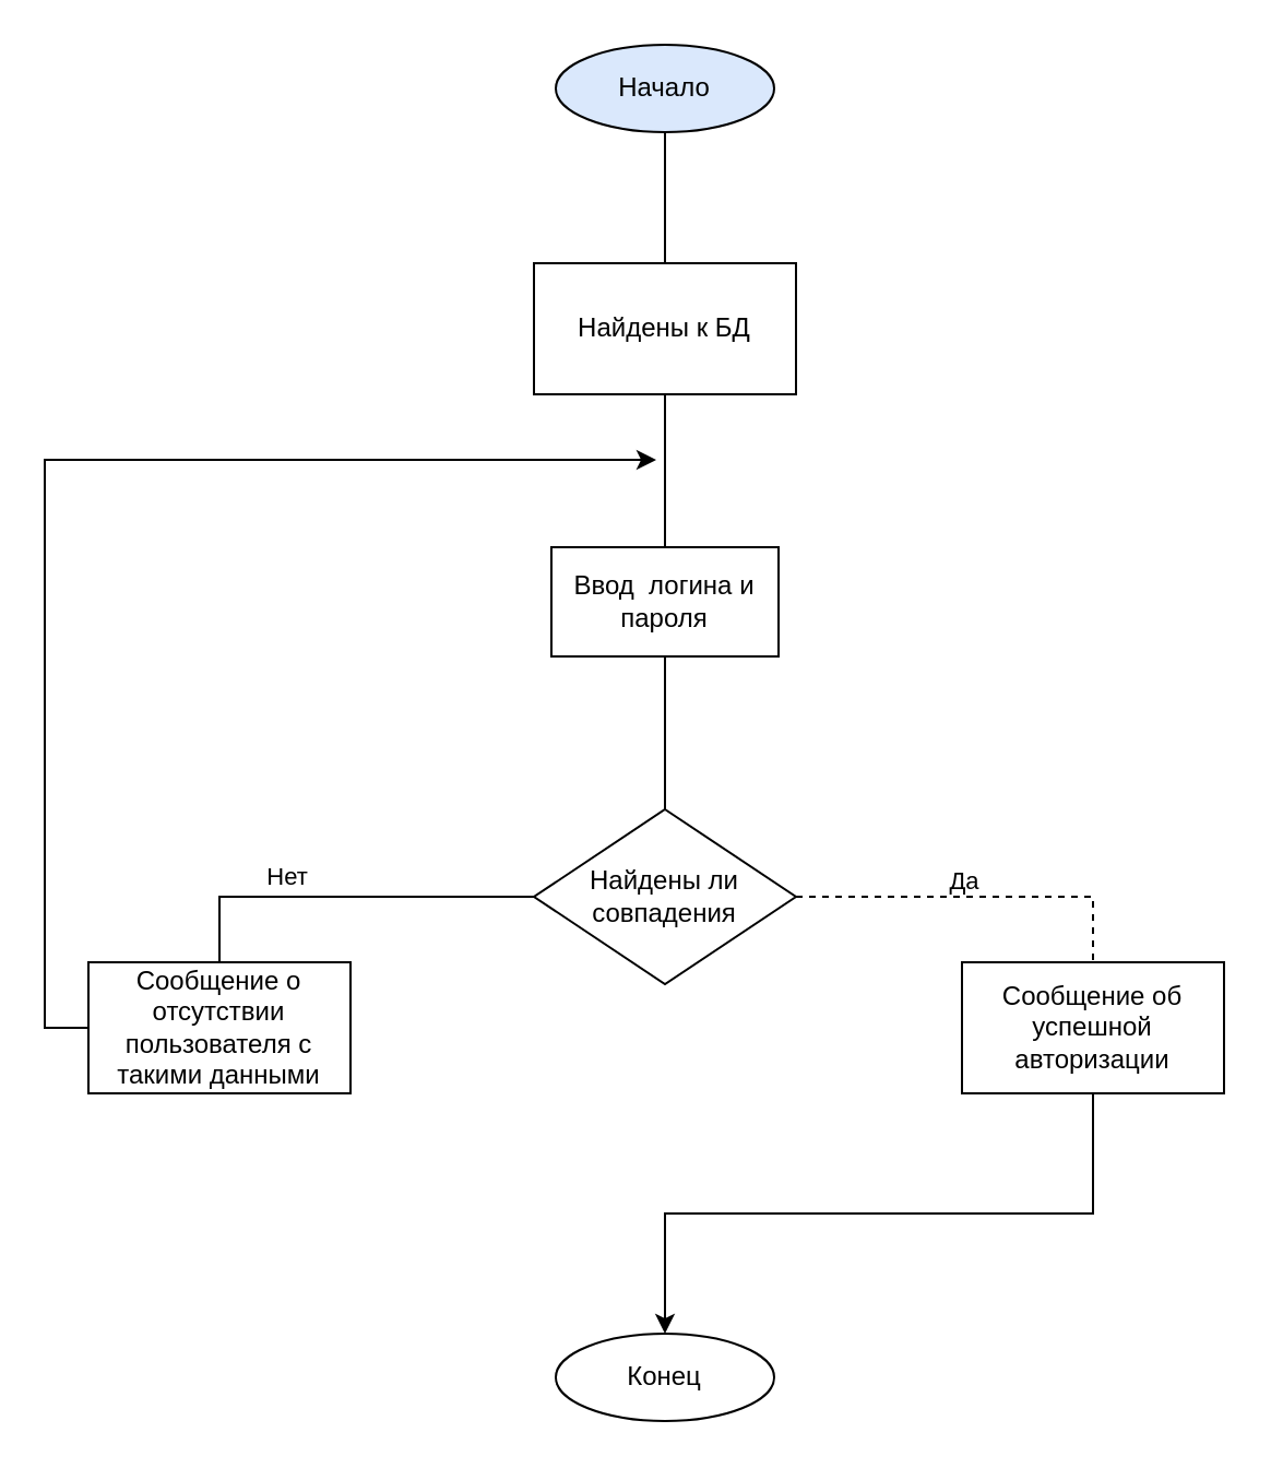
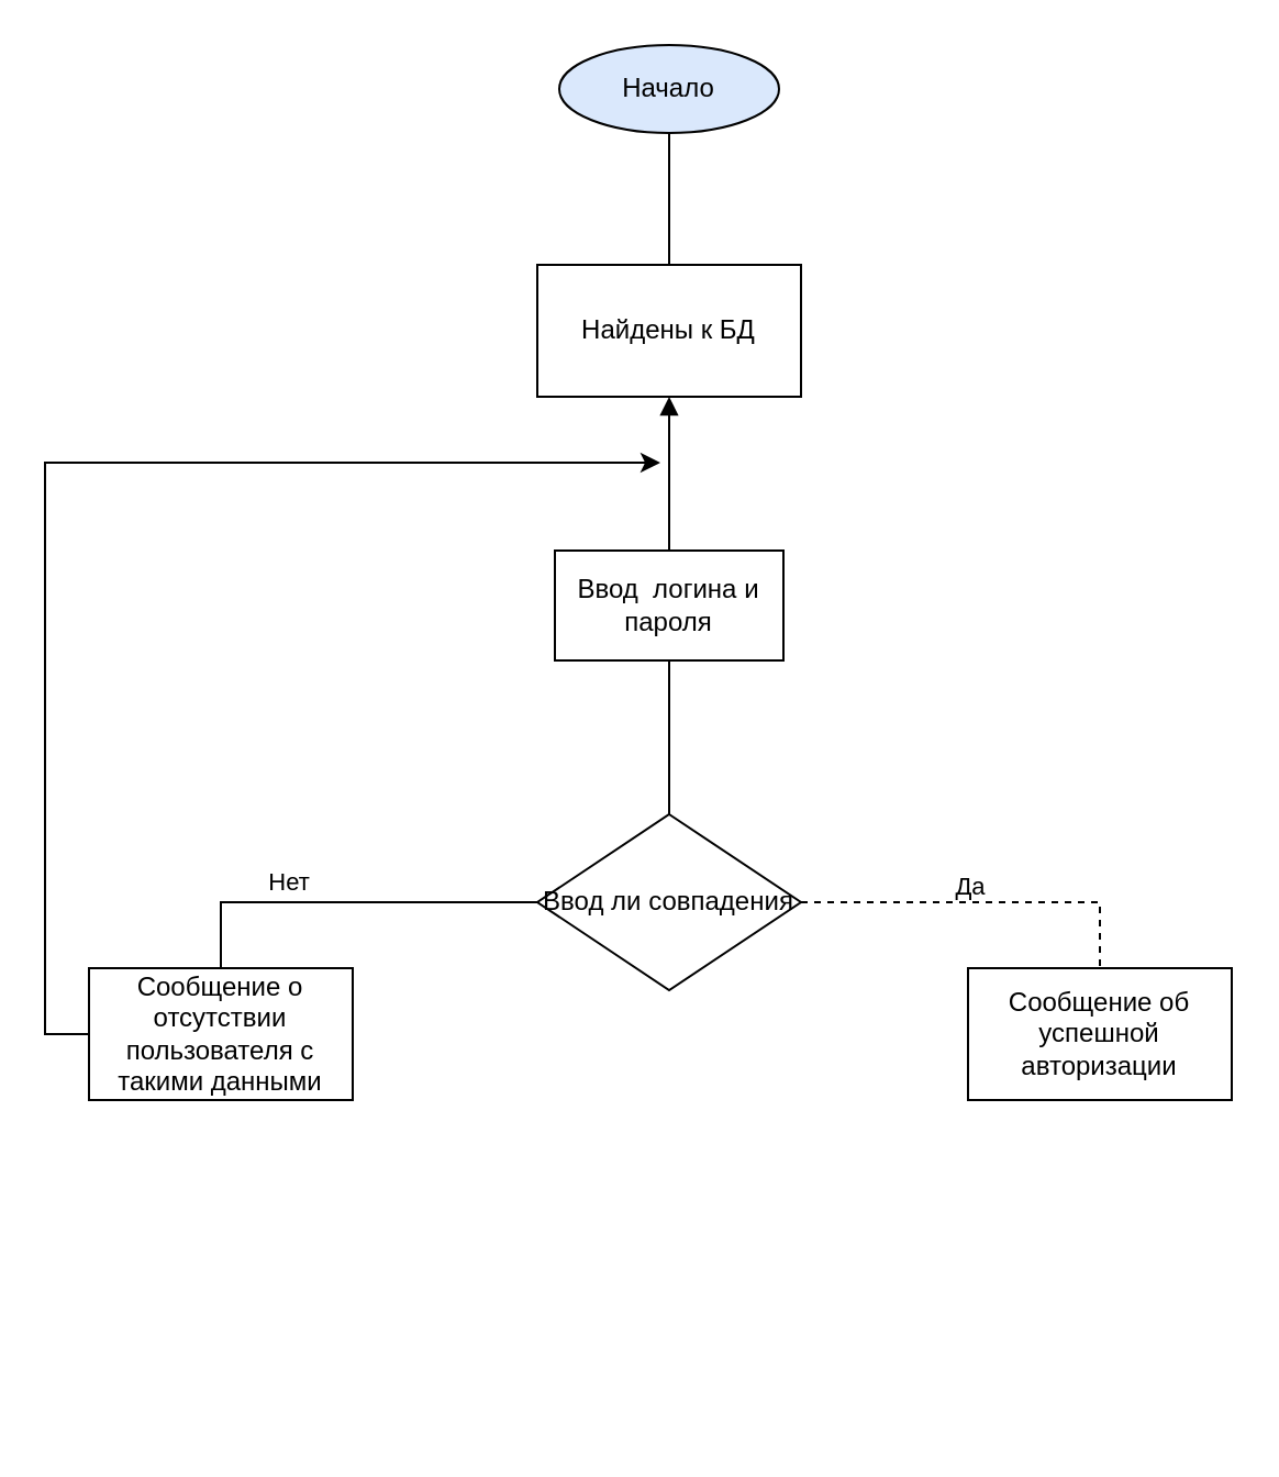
  <mxCell id="0" />
  <mxCell id="1" parent="0" />
  <mxCell id="2" value="Начало" style="ellipse;whiteSpace=wrap;html=1;fillColor=#dae8fc;" parent="1" vertex="1"><mxGeometry x="254" y="20" width="100" height="40" as="geometry" /></mxCell>
- <mxCell id="3" value="Конец" style="ellipse;whiteSpace=wrap;html=1;" parent="1" vertex="1"><mxGeometry x="254" y="610" width="100" height="40" as="geometry" /></mxCell>
  <mxCell id="4" style="edgeStyle=orthogonalEdgeStyle;rounded=0;orthogonalLoop=1;jettySize=auto;html=1;exitX=0;exitY=0.5;exitDx=0;exitDy=0;endArrow=classic;endFill=1;" parent="1" source="5" edge="1"><mxGeometry relative="1" as="geometry"><mxPoint x="300" y="210" as="targetPoint" /><Array as="points"><mxPoint x="20" y="470" /><mxPoint x="20" y="210" /></Array></mxGeometry></mxCell>
  <mxCell id="5" value="Сообщение о отсутствии пользователя с такими данными" style="rounded=0;whiteSpace=wrap;html=1;" parent="1" vertex="1"><mxGeometry x="40" y="440" width="120" height="60" as="geometry" /></mxCell>
- <mxCell id="6" style="edgeStyle=orthogonalEdgeStyle;rounded=0;orthogonalLoop=1;jettySize=auto;html=1;exitX=0.5;exitY=1;exitDx=0;exitDy=0;entryX=0.5;entryY=0;entryDx=0;entryDy=0;endArrow=classic;endFill=1;" parent="1" source="7" target="3" edge="1"><mxGeometry relative="1" as="geometry" /></mxCell>
  <mxCell id="7" value="Сообщение об успешной авторизации" style="rounded=0;whiteSpace=wrap;html=1;" parent="1" vertex="1"><mxGeometry x="440" y="440" width="120" height="60" as="geometry" /></mxCell>
  <mxCell id="8" value="Найдены к БД" style="rounded=0;whiteSpace=wrap;html=1;" parent="1" vertex="1"><mxGeometry x="244" y="120" width="120" height="60" as="geometry" /></mxCell>
  <mxCell id="9" value="Ввод&amp;nbsp; логина и пароля" style="rounded=0;whiteSpace=wrap;html=1;" parent="1" vertex="1"><mxGeometry x="252" y="250" width="104" height="50" as="geometry" /></mxCell>
  <mxCell id="10" style="edgeStyle=orthogonalEdgeStyle;rounded=0;orthogonalLoop=1;jettySize=auto;html=1;exitX=0;exitY=0.5;exitDx=0;exitDy=0;entryX=0.5;entryY=0;entryDx=0;entryDy=0;endArrow=none;endFill=0;" parent="1" source="14" target="5" edge="1"><mxGeometry relative="1" as="geometry" /></mxCell>
  <mxCell id="11" value="Нет" style="edgeLabel;html=1;align=center;verticalAlign=middle;resizable=0;points=[];" parent="10" vertex="1" connectable="0"><mxGeometry x="0.23" y="-8" relative="1" as="geometry"><mxPoint x="-7" y="-2" as="offset" /></mxGeometry></mxCell>
  <mxCell id="12" style="edgeStyle=orthogonalEdgeStyle;rounded=0;orthogonalLoop=1;jettySize=auto;html=1;exitX=1;exitY=0.5;exitDx=0;exitDy=0;entryX=0.5;entryY=0;entryDx=0;entryDy=0;endArrow=none;endFill=0;dashed=1;" parent="1" source="14" target="7" edge="1"><mxGeometry relative="1" as="geometry" /></mxCell>
  <mxCell id="13" value="Да" style="edgeLabel;html=1;align=center;verticalAlign=middle;resizable=0;points=[];" parent="12" vertex="1" connectable="0"><mxGeometry x="0.169" y="8" relative="1" as="geometry"><mxPoint x="-21" as="offset" /></mxGeometry></mxCell>
- <mxCell id="14" value="Найдены ли совпадения" style="rhombus;whiteSpace=wrap;html=1;" parent="1" vertex="1"><mxGeometry x="244" y="370" width="120" height="80" as="geometry" /></mxCell>
+ <mxCell id="14" value="Ввод ли совпадения" style="rhombus;whiteSpace=wrap;html=1;" parent="1" vertex="1"><mxGeometry x="244" y="370" width="120" height="80" as="geometry" /></mxCell>
  <mxCell id="15" value="" style="endArrow=none;html=1;entryX=0.5;entryY=1;entryDx=0;entryDy=0;exitX=0.5;exitY=0;exitDx=0;exitDy=0;" parent="1" source="8" target="2" edge="1"><mxGeometry width="50" height="50" relative="1" as="geometry"><mxPoint x="304" y="100" as="sourcePoint" /><mxPoint x="380" y="370" as="targetPoint" /></mxGeometry></mxCell>
- <mxCell id="16" value="" style="endArrow=none;html=1;entryX=0.5;entryY=1;entryDx=0;entryDy=0;exitX=0.5;exitY=0;exitDx=0;exitDy=0;" parent="1" source="9" target="8" edge="1"><mxGeometry width="50" height="50" relative="1" as="geometry"><mxPoint x="314" y="130" as="sourcePoint" /><mxPoint x="314" y="70" as="targetPoint" /></mxGeometry></mxCell>
+ <mxCell id="16" value="" style="endArrow=block;html=1;entryX=0.5;entryY=1;entryDx=0;entryDy=0;exitX=0.5;exitY=0;exitDx=0;exitDy=0;" parent="1" source="9" target="8" edge="1"><mxGeometry width="50" height="50" relative="1" as="geometry"><mxPoint x="314" y="130" as="sourcePoint" /><mxPoint x="314" y="70" as="targetPoint" /></mxGeometry></mxCell>
  <mxCell id="17" value="" style="endArrow=none;html=1;entryX=0.5;entryY=1;entryDx=0;entryDy=0;exitX=0.5;exitY=0;exitDx=0;exitDy=0;" parent="1" source="14" target="9" edge="1"><mxGeometry width="50" height="50" relative="1" as="geometry"><mxPoint x="324" y="140" as="sourcePoint" /><mxPoint x="324" y="80" as="targetPoint" /></mxGeometry></mxCell>
